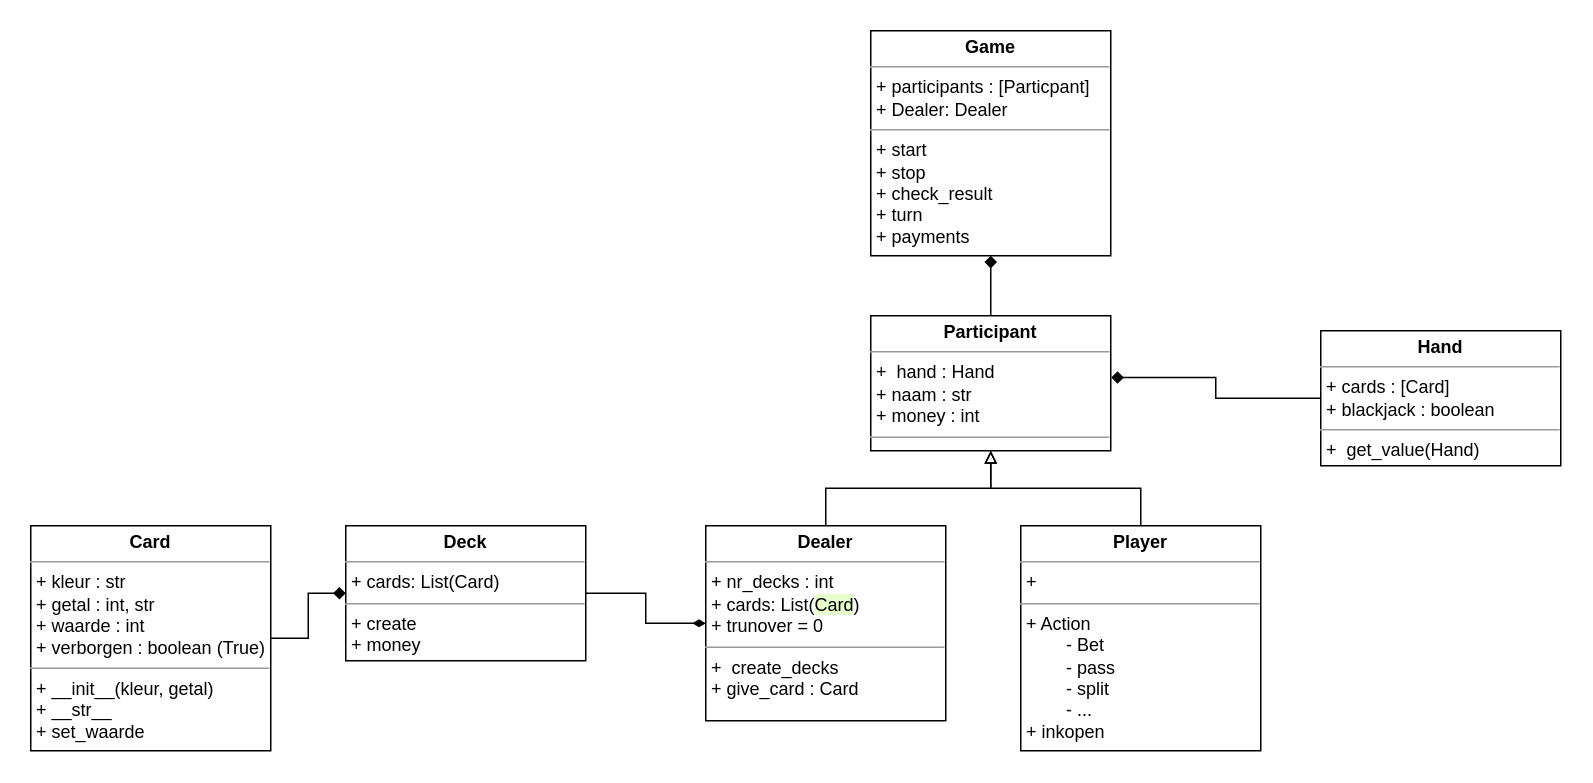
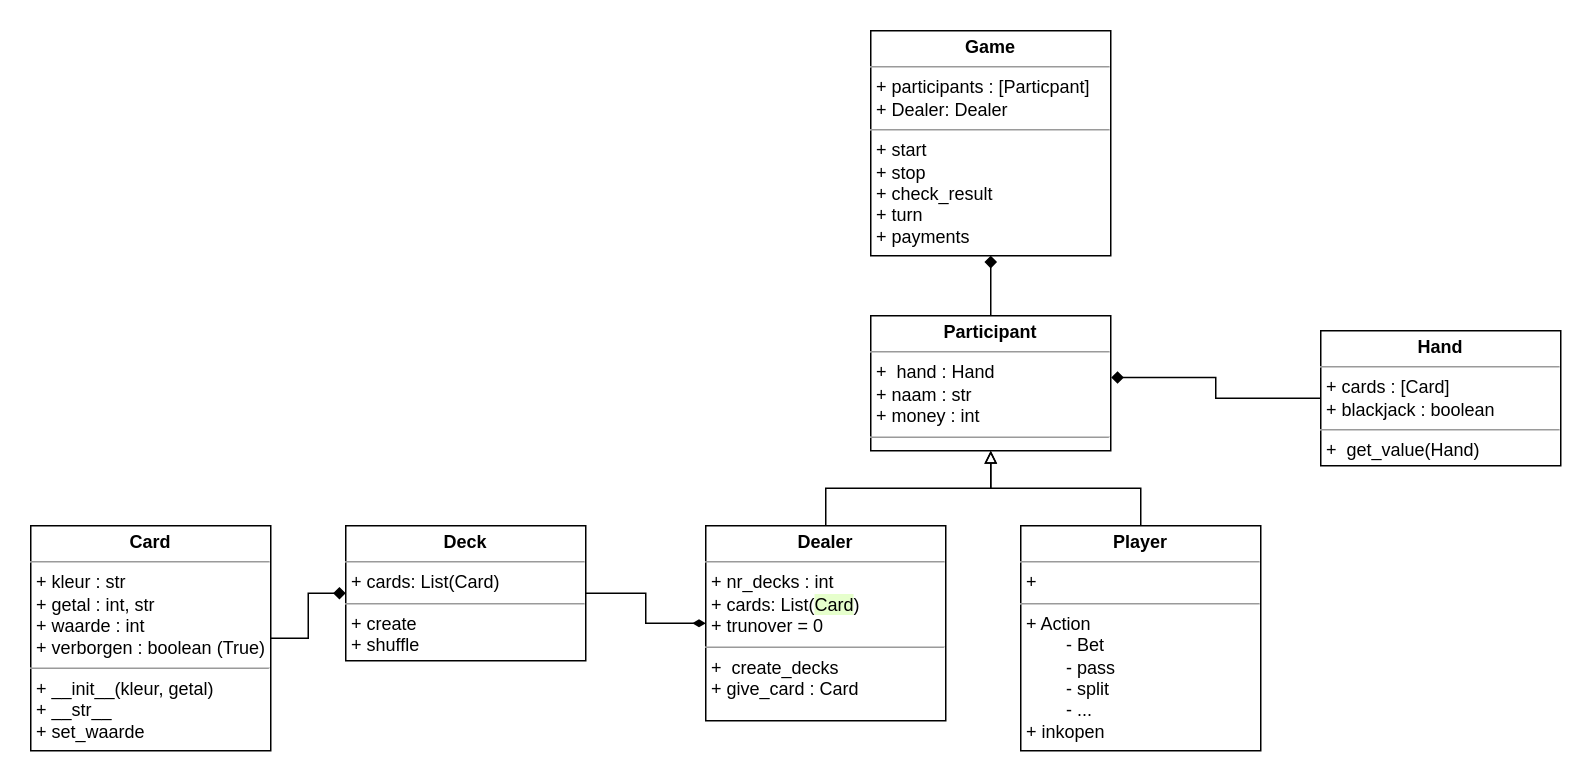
  <mxCell id="0" />
  <mxCell id="1" parent="0" />
  <mxCell id="2" style="edgeStyle=orthogonalEdgeStyle;rounded=0;orthogonalLoop=1;jettySize=auto;html=1;endArrow=diamondThin;endFill=1;" edge="1" parent="1" source="3" target="7"><mxGeometry relative="1" as="geometry" /></mxCell>
- <mxCell id="3" value="&lt;p style=&quot;margin:0px;margin-top:4px;text-align:center;&quot;&gt;&lt;b&gt;Deck&lt;/b&gt;&lt;/p&gt;&lt;hr size=&quot;1&quot;&gt;&lt;p style=&quot;margin:0px;margin-left:4px;&quot;&gt;+ cards: List(Card)&lt;/p&gt;&lt;hr size=&quot;1&quot;&gt;&lt;p style=&quot;margin:0px;margin-left:4px;&quot;&gt;+ create&amp;nbsp;&lt;/p&gt;&lt;p style=&quot;margin:0px;margin-left:4px;&quot;&gt;+ money&lt;/p&gt;" style="verticalAlign=top;align=left;overflow=fill;fontSize=12;fontFamily=Helvetica;html=1;" parent="1" vertex="1"><mxGeometry x="230" y="350" width="160" height="90" as="geometry" /></mxCell>
+ <mxCell id="3" value="&lt;p style=&quot;margin:0px;margin-top:4px;text-align:center;&quot;&gt;&lt;b&gt;Deck&lt;/b&gt;&lt;/p&gt;&lt;hr size=&quot;1&quot;&gt;&lt;p style=&quot;margin:0px;margin-left:4px;&quot;&gt;+ cards: List(Card)&lt;/p&gt;&lt;hr size=&quot;1&quot;&gt;&lt;p style=&quot;margin:0px;margin-left:4px;&quot;&gt;+ create&amp;nbsp;&lt;/p&gt;&lt;p style=&quot;margin:0px;margin-left:4px;&quot;&gt;+ shuffle&lt;/p&gt;" style="verticalAlign=top;align=left;overflow=fill;fontSize=12;fontFamily=Helvetica;html=1;" parent="1" vertex="1"><mxGeometry x="230" y="350" width="160" height="90" as="geometry" /></mxCell>
  <mxCell id="4" value="" style="edgeStyle=orthogonalEdgeStyle;rounded=0;orthogonalLoop=1;jettySize=auto;html=1;endArrow=diamond;endFill=1;" edge="1" parent="1" source="5" target="3"><mxGeometry relative="1" as="geometry" /></mxCell>
  <mxCell id="5" value="&lt;p style=&quot;margin:0px;margin-top:4px;text-align:center;&quot;&gt;&lt;b&gt;Card&lt;/b&gt;&lt;/p&gt;&lt;hr size=&quot;1&quot;&gt;&lt;p style=&quot;margin:0px;margin-left:4px;&quot;&gt;+ kleur : str&lt;/p&gt;&lt;p style=&quot;margin:0px;margin-left:4px;&quot;&gt;+ getal : int, str&lt;/p&gt;&lt;p style=&quot;margin:0px;margin-left:4px;&quot;&gt;+ waarde : int&lt;/p&gt;&lt;p style=&quot;margin:0px;margin-left:4px;&quot;&gt;+ verborgen : boolean (True)&lt;/p&gt;&lt;hr size=&quot;1&quot;&gt;&lt;p style=&quot;margin:0px;margin-left:4px;&quot;&gt;&lt;span style=&quot;background-color: initial;&quot;&gt;+ __init__(kleur, getal)&amp;nbsp;&lt;/span&gt;&lt;/p&gt;&lt;p style=&quot;margin:0px;margin-left:4px;&quot;&gt;&lt;span style=&quot;background-color: initial;&quot;&gt;+ __str__&lt;/span&gt;&lt;/p&gt;&lt;p style=&quot;margin:0px;margin-left:4px;&quot;&gt;&lt;span style=&quot;background-color: initial;&quot;&gt;+ set_waarde&lt;/span&gt;&lt;br&gt;&lt;/p&gt;" style="verticalAlign=top;align=left;overflow=fill;fontSize=12;fontFamily=Helvetica;html=1;" vertex="1" parent="1"><mxGeometry x="20" y="350" width="160" height="150" as="geometry" /></mxCell>
  <mxCell id="6" style="edgeStyle=orthogonalEdgeStyle;rounded=0;orthogonalLoop=1;jettySize=auto;html=1;endArrow=block;endFill=0;" edge="1" parent="1" source="7" target="9"><mxGeometry relative="1" as="geometry" /></mxCell>
  <mxCell id="7" value="&lt;p style=&quot;margin:0px;margin-top:4px;text-align:center;&quot;&gt;&lt;b&gt;Dealer&lt;/b&gt;&lt;/p&gt;&lt;hr size=&quot;1&quot;&gt;&lt;p style=&quot;margin:0px;margin-left:4px;&quot;&gt;+ nr_decks : int&lt;/p&gt;&lt;p style=&quot;margin:0px;margin-left:4px;&quot;&gt;+ cards: List(&lt;span style=&quot;background-color: rgb(230, 255, 204);&quot;&gt;Card&lt;/span&gt;)&lt;/p&gt;&lt;p style=&quot;margin:0px;margin-left:4px;&quot;&gt;+ trunover = 0&lt;/p&gt;&lt;hr size=&quot;1&quot;&gt;&lt;p style=&quot;margin:0px;margin-left:4px;&quot;&gt;+&amp;nbsp; create_decks&lt;/p&gt;&lt;p style=&quot;margin:0px;margin-left:4px;&quot;&gt;+ give_card : Card&lt;/p&gt;" style="verticalAlign=top;align=left;overflow=fill;fontSize=12;fontFamily=Helvetica;html=1;" vertex="1" parent="1"><mxGeometry x="470" y="350" width="160" height="130" as="geometry" /></mxCell>
  <mxCell id="8" style="edgeStyle=orthogonalEdgeStyle;rounded=0;orthogonalLoop=1;jettySize=auto;html=1;entryX=0.5;entryY=1;entryDx=0;entryDy=0;endArrow=diamond;endFill=1;" edge="1" parent="1" source="9" target="14"><mxGeometry relative="1" as="geometry" /></mxCell>
  <mxCell id="9" value="&lt;p style=&quot;margin:0px;margin-top:4px;text-align:center;&quot;&gt;&lt;b&gt;Participant&lt;/b&gt;&lt;/p&gt;&lt;hr size=&quot;1&quot;&gt;&lt;p style=&quot;margin:0px;margin-left:4px;&quot;&gt;+&amp;nbsp; hand : Hand&lt;/p&gt;&lt;p style=&quot;margin:0px;margin-left:4px;&quot;&gt;+ naam : str&lt;/p&gt;&lt;p style=&quot;margin:0px;margin-left:4px;&quot;&gt;+ money : int&lt;/p&gt;&lt;hr size=&quot;1&quot;&gt;&lt;p style=&quot;margin:0px;margin-left:4px;&quot;&gt;+&amp;nbsp;&lt;/p&gt;" style="verticalAlign=top;align=left;overflow=fill;fontSize=12;fontFamily=Helvetica;html=1;" vertex="1" parent="1"><mxGeometry x="580" y="210" width="160" height="90" as="geometry" /></mxCell>
  <mxCell id="10" style="edgeStyle=orthogonalEdgeStyle;rounded=0;orthogonalLoop=1;jettySize=auto;html=1;endArrow=block;endFill=0;" edge="1" parent="1" source="11" target="9"><mxGeometry relative="1" as="geometry" /></mxCell>
  <mxCell id="11" value="&lt;p style=&quot;margin:0px;margin-top:4px;text-align:center;&quot;&gt;&lt;b&gt;Player&lt;/b&gt;&lt;/p&gt;&lt;hr size=&quot;1&quot;&gt;&lt;p style=&quot;margin:0px;margin-left:4px;&quot;&gt;+&amp;nbsp;&lt;/p&gt;&lt;hr size=&quot;1&quot;&gt;&lt;p style=&quot;margin:0px;margin-left:4px;&quot;&gt;+ Action&lt;/p&gt;&lt;p style=&quot;margin:0px;margin-left:4px;&quot;&gt;&lt;span style=&quot;white-space: pre;&quot;&gt;&#09;&lt;/span&gt;- Bet&lt;br&gt;&lt;/p&gt;&lt;p style=&quot;margin:0px;margin-left:4px;&quot;&gt;&lt;span style=&quot;white-space: pre;&quot;&gt;&#09;&lt;/span&gt;- pass&lt;br&gt;&lt;/p&gt;&lt;p style=&quot;margin:0px;margin-left:4px;&quot;&gt;&lt;span style=&quot;white-space: pre;&quot;&gt;&#09;&lt;/span&gt;- split&lt;br&gt;&lt;/p&gt;&lt;p style=&quot;margin:0px;margin-left:4px;&quot;&gt;&lt;span style=&quot;white-space: pre;&quot;&gt;&#09;&lt;/span&gt;- ...&lt;br&gt;&lt;/p&gt;&lt;p style=&quot;margin:0px;margin-left:4px;&quot;&gt;+ inkopen&lt;/p&gt;" style="verticalAlign=top;align=left;overflow=fill;fontSize=12;fontFamily=Helvetica;html=1;" vertex="1" parent="1"><mxGeometry x="680" y="350" width="160" height="150" as="geometry" /></mxCell>
  <mxCell id="12" style="edgeStyle=orthogonalEdgeStyle;rounded=0;orthogonalLoop=1;jettySize=auto;html=1;entryX=1.002;entryY=0.457;entryDx=0;entryDy=0;entryPerimeter=0;endArrow=diamond;endFill=1;" edge="1" parent="1" source="13" target="9"><mxGeometry relative="1" as="geometry" /></mxCell>
  <mxCell id="13" value="&lt;p style=&quot;margin:0px;margin-top:4px;text-align:center;&quot;&gt;&lt;b&gt;Hand&lt;/b&gt;&lt;/p&gt;&lt;hr size=&quot;1&quot;&gt;&lt;p style=&quot;margin:0px;margin-left:4px;&quot;&gt;+ cards : [Card]&lt;/p&gt;&lt;p style=&quot;margin:0px;margin-left:4px;&quot;&gt;+ blackjack : boolean&lt;/p&gt;&lt;hr size=&quot;1&quot;&gt;&lt;p style=&quot;margin:0px;margin-left:4px;&quot;&gt;+&amp;nbsp; get_value(Hand)&lt;/p&gt;" style="verticalAlign=top;align=left;overflow=fill;fontSize=12;fontFamily=Helvetica;html=1;" vertex="1" parent="1"><mxGeometry x="880" width="160" height="90" as="geometry" y="220" /></mxCell>
  <mxCell id="14" value="&lt;p style=&quot;margin:0px;margin-top:4px;text-align:center;&quot;&gt;&lt;b&gt;Game&lt;/b&gt;&lt;/p&gt;&lt;hr size=&quot;1&quot;&gt;&lt;p style=&quot;margin:0px;margin-left:4px;&quot;&gt;+ participants : [Particpant]&lt;/p&gt;&lt;p style=&quot;margin:0px;margin-left:4px;&quot;&gt;+ Dealer: Dealer&lt;/p&gt;&lt;hr size=&quot;1&quot;&gt;&lt;p style=&quot;margin:0px;margin-left:4px;&quot;&gt;+ start&lt;/p&gt;&lt;p style=&quot;margin:0px;margin-left:4px;&quot;&gt;+ stop&lt;/p&gt;&lt;p style=&quot;margin:0px;margin-left:4px;&quot;&gt;+ check_result&lt;/p&gt;&lt;p style=&quot;margin:0px;margin-left:4px;&quot;&gt;+ turn&lt;/p&gt;&lt;p style=&quot;margin:0px;margin-left:4px;&quot;&gt;+ payments&lt;/p&gt;&lt;p style=&quot;margin:0px;margin-left:4px;&quot;&gt;&amp;nbsp;&lt;/p&gt;" style="verticalAlign=top;align=left;overflow=fill;fontSize=12;fontFamily=Helvetica;html=1;" vertex="1" parent="1"><mxGeometry x="580" y="20" width="160" height="150" as="geometry" /></mxCell>
